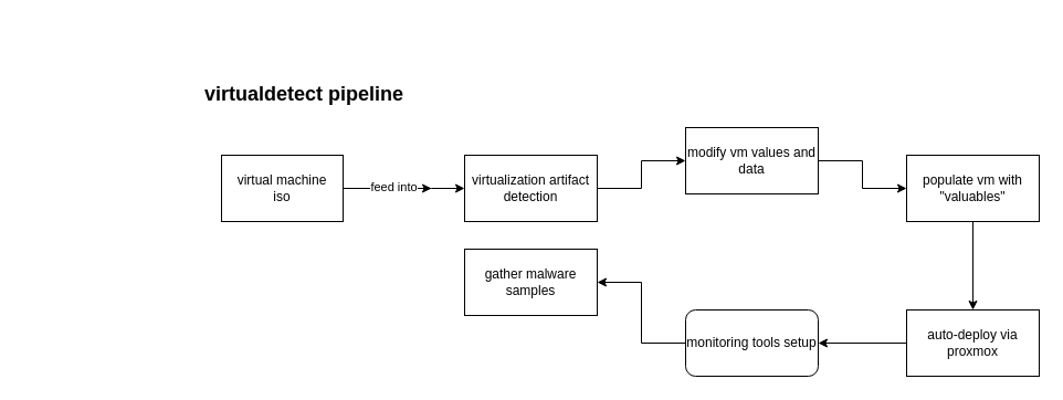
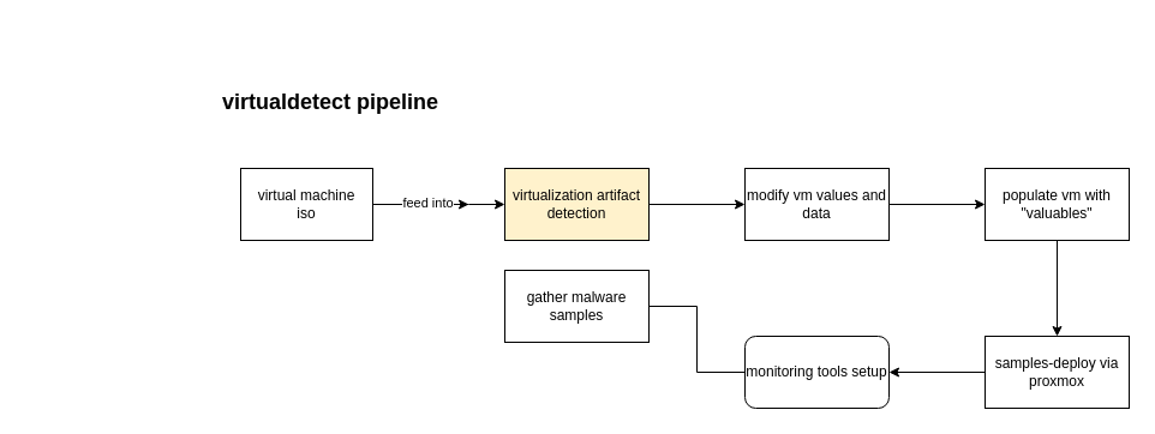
  <mxCell id="0" />
  <mxCell id="1" parent="0" />
  <mxCell id="2" style="edgeStyle=orthogonalEdgeStyle;rounded=0;orthogonalLoop=1;jettySize=auto;html=1;" parent="1" source="5" edge="1"><mxGeometry relative="1" as="geometry"><mxPoint x="390" y="170" as="targetPoint" /></mxGeometry></mxCell>
  <mxCell id="3" style="edgeStyle=orthogonalEdgeStyle;rounded=0;orthogonalLoop=1;jettySize=auto;html=1;entryX=0;entryY=0.5;entryDx=0;entryDy=0;" parent="1" source="5" target="8" edge="1"><mxGeometry relative="1" as="geometry"><Array as="points"><mxPoint x="390" y="170" /><mxPoint x="390" y="170" /></Array></mxGeometry></mxCell>
  <mxCell id="4" value="feed into" style="edgeLabel;html=1;align=center;verticalAlign=middle;resizable=0;points=[];" parent="3" vertex="1" connectable="0"><mxGeometry x="-0.182" y="2" relative="1" as="geometry"><mxPoint as="offset" /></mxGeometry></mxCell>
  <mxCell id="5" value="virtual machine&lt;div&gt;iso&lt;/div&gt;" style="rounded=0;whiteSpace=wrap;html=1;" parent="1" vertex="1"><mxGeometry x="200" y="140" width="110" height="60" as="geometry" /></mxCell>
  <mxCell id="6" value="&lt;h2&gt;virtualdetect pipeline&lt;/h2&gt;" style="text;strokeColor=none;align=center;fillColor=none;html=1;verticalAlign=middle;whiteSpace=wrap;rounded=0;" parent="1" vertex="1"><mxGeometry x="20" y="20" width="510" height="130" as="geometry" /></mxCell>
  <mxCell id="7" value="" style="edgeStyle=orthogonalEdgeStyle;rounded=0;orthogonalLoop=1;jettySize=auto;html=1;" parent="1" source="8" target="10" edge="1"><mxGeometry relative="1" as="geometry" /></mxCell>
- <mxCell id="8" value="virtualization artifact detection" style="rounded=0;whiteSpace=wrap;html=1;" parent="1" vertex="1"><mxGeometry x="420" y="140" width="120" height="60" as="geometry" /></mxCell>
+ <mxCell id="8" value="virtualization artifact detection" style="rounded=0;whiteSpace=wrap;html=1;fillColor=#fff2cc;" parent="1" vertex="1"><mxGeometry x="420" y="140" width="120" height="60" as="geometry" /></mxCell>
  <mxCell id="9" value="" style="edgeStyle=orthogonalEdgeStyle;rounded=0;orthogonalLoop=1;jettySize=auto;html=1;" parent="1" source="10" target="12" edge="1"><mxGeometry relative="1" as="geometry" /></mxCell>
- <mxCell id="10" value="modify vm values and data" style="rounded=0;whiteSpace=wrap;html=1;" parent="1" vertex="1"><mxGeometry x="620" y="115" width="120" height="60" as="geometry" /></mxCell>
+ <mxCell id="10" value="modify vm values and data" style="rounded=0;whiteSpace=wrap;html=1;" parent="1" vertex="1"><mxGeometry x="620" y="140" width="120" height="60" as="geometry" /></mxCell>
  <mxCell id="11" value="" style="edgeStyle=orthogonalEdgeStyle;rounded=0;orthogonalLoop=1;jettySize=auto;html=1;" parent="1" source="12" target="14" edge="1"><mxGeometry relative="1" as="geometry" /></mxCell>
  <mxCell id="12" value="populate vm with &quot;valuables&quot;" style="rounded=0;whiteSpace=wrap;html=1;" parent="1" vertex="1"><mxGeometry x="820" y="140" width="120" height="60" as="geometry" /></mxCell>
  <mxCell id="13" value="" style="edgeStyle=orthogonalEdgeStyle;rounded=0;orthogonalLoop=1;jettySize=auto;html=1;" parent="1" source="14" target="16" edge="1"><mxGeometry relative="1" as="geometry" /></mxCell>
- <mxCell id="14" value="auto-deploy via proxmox" style="whiteSpace=wrap;html=1;rounded=0;" parent="1" vertex="1"><mxGeometry x="820" y="280" width="120" height="60" as="geometry" /></mxCell>
- <mxCell id="15" style="edgeStyle=orthogonalEdgeStyle;rounded=0;orthogonalLoop=1;jettySize=auto;html=1;exitX=0;exitY=0.5;exitDx=0;exitDy=0;" edge="1" parent="1" source="16" target="17"><mxGeometry relative="1" as="geometry"><mxPoint x="540" y="310" as="targetPoint" /></mxGeometry></mxCell>
+ <mxCell id="14" value="samples-deploy via proxmox" style="whiteSpace=wrap;html=1;rounded=0;" parent="1" vertex="1"><mxGeometry x="820" y="280" width="120" height="60" as="geometry" /></mxCell>
+ <mxCell id="15" style="edgeStyle=orthogonalEdgeStyle;rounded=0;orthogonalLoop=1;jettySize=auto;html=1;exitX=0;exitY=0.5;exitDx=0;exitDy=0;endArrow=none;" edge="1" parent="1" source="16" target="17"><mxGeometry relative="1" as="geometry"><mxPoint x="540" y="310" as="targetPoint" /></mxGeometry></mxCell>
  <mxCell id="16" value="monitoring tools setup" style="whiteSpace=wrap;html=1;rounded=1;" parent="1" vertex="1"><mxGeometry x="620" y="280" width="120" height="60" as="geometry" /></mxCell>
  <mxCell id="17" value="gather malware&lt;div&gt;samples&lt;/div&gt;" style="rounded=0;whiteSpace=wrap;html=1;" vertex="1" parent="1"><mxGeometry x="420" y="225" width="120" height="60" as="geometry" /></mxCell>
